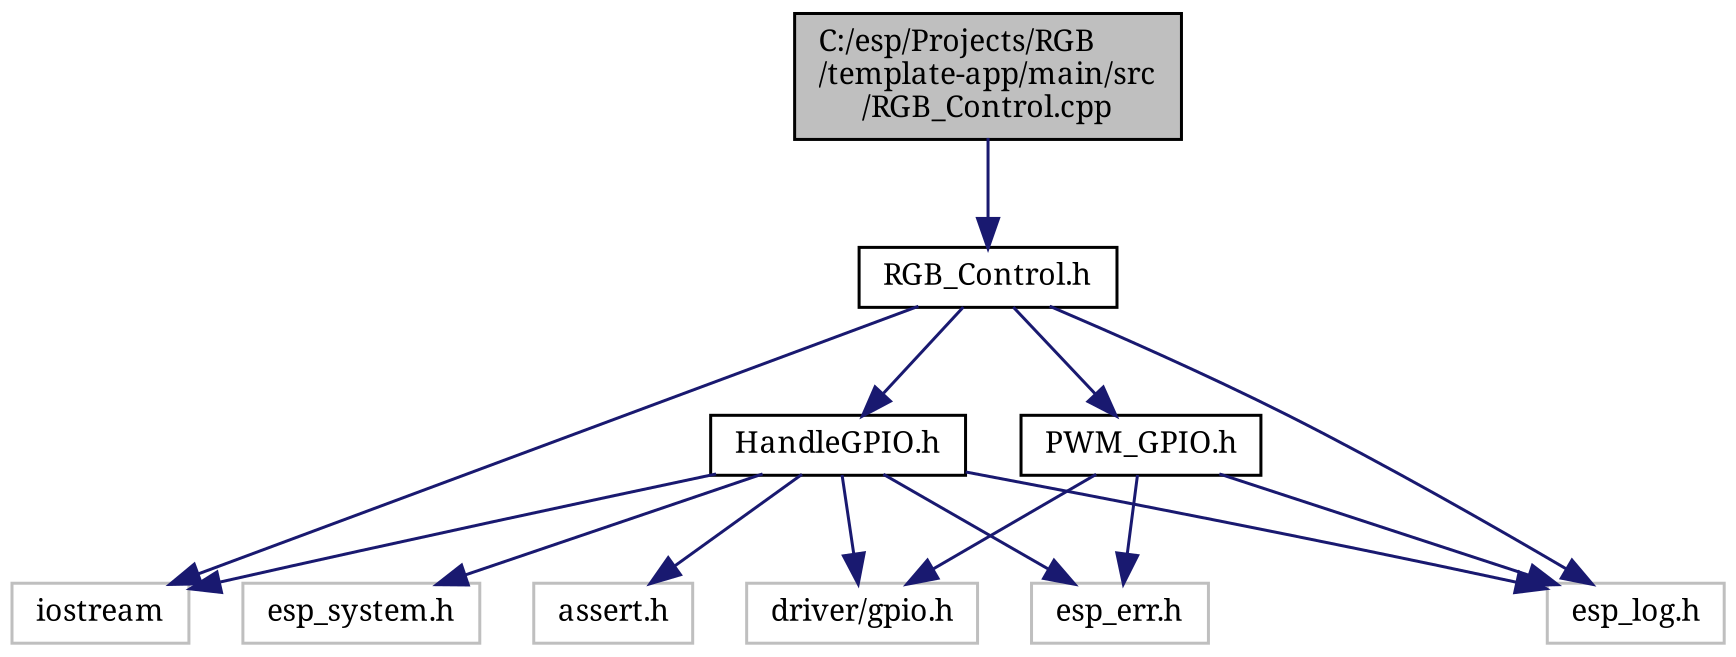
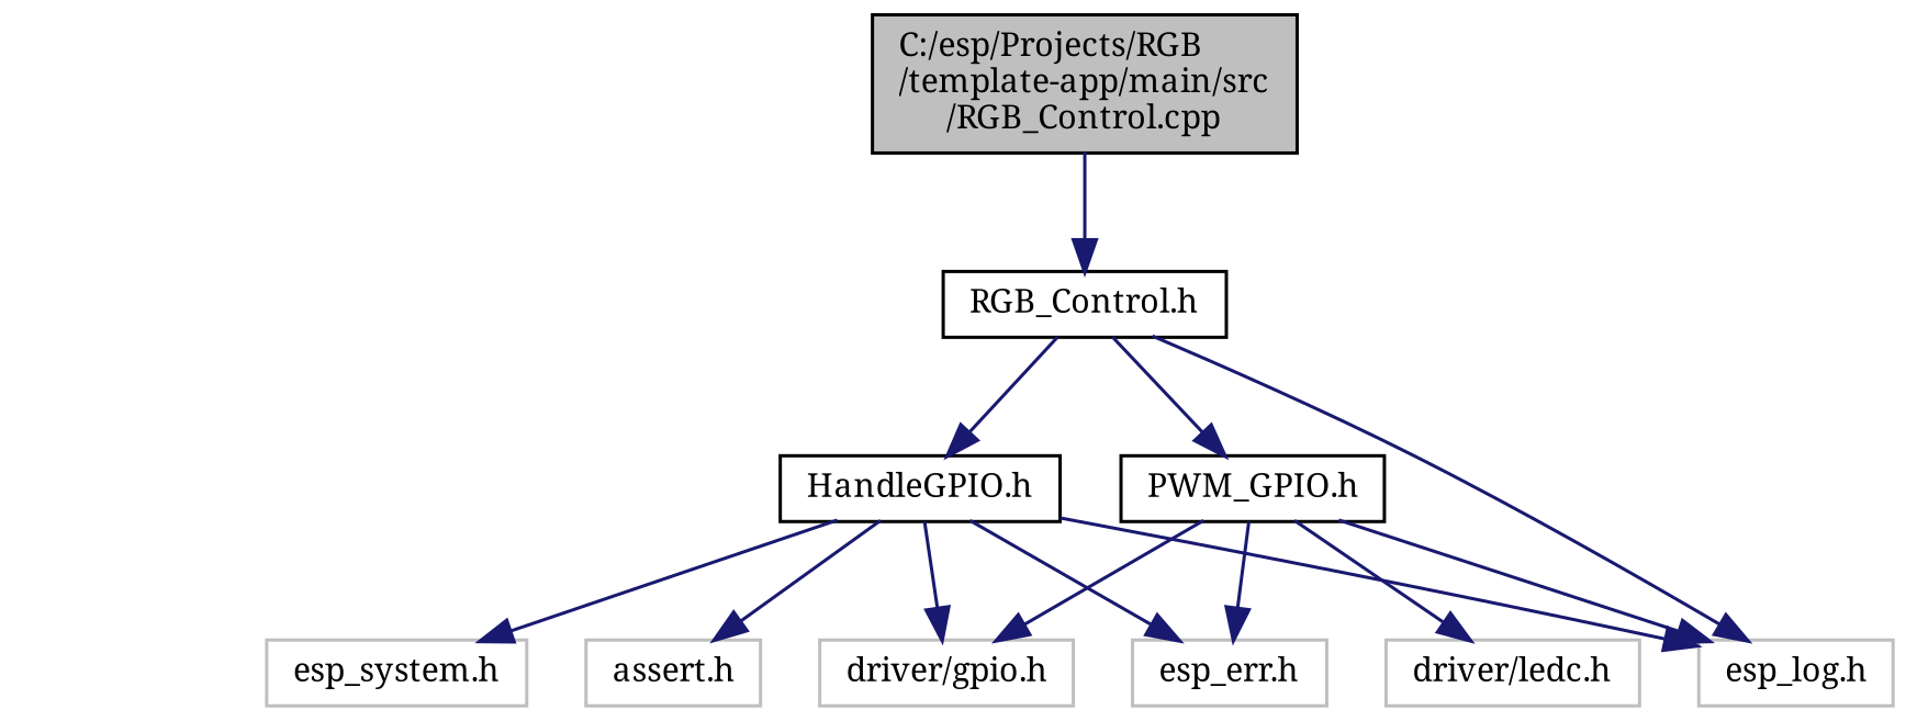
  digraph {
    fontname="Noto Serif"
    node [color=grey75 fillcolor=white fontname="Noto Serif" fontsize=10 shape=record style=filled]
    edge [color=midnightblue fontname="Noto Serif" fontsize=10 labelfontname=Helvetica labelfontsize=10 style=solid]
    n1 [color=black fillcolor=grey75 fontcolor=black height=0.2 label="C:/esp/Projects/RGB\l/template-app/main/src\l/RGB_Control.cpp" width=0.4]
    n2 [color=black height=0.2 label="RGB_Control.h" width=0.4]
-   n3 [height=0.2 label=iostream width=0.4]
    n4 [color=black height=0.2 label="HandleGPIO.h" width=0.4]
    n5 [height=0.2 label="esp_log.h" width=0.4]
    n6 [color=black height=0.2 label="PWM_GPIO.h" width=0.4]
    n7 [height=0.2 label="driver/gpio.h" width=0.4]
    n8 [height=0.2 label="esp_err.h" width=0.4]
    n9 [height=0.2 label="esp_system.h" width=0.4]
    n10 [height=0.2 label="assert.h" width=0.4]
+   n11 [height=0.2 label="driver/ledc.h" width=0.4]
    n1 -> n2
-   n2 -> n3
    n2 -> n4
    n2 -> n5
    n2 -> n6
-   n4 -> n3
    n4 -> n5
    n4 -> n7
    n4 -> n8
    n4 -> n9
    n4 -> n10
    n6 -> n5
    n6 -> n7
    n6 -> n8
+   n6 -> n11
  }
